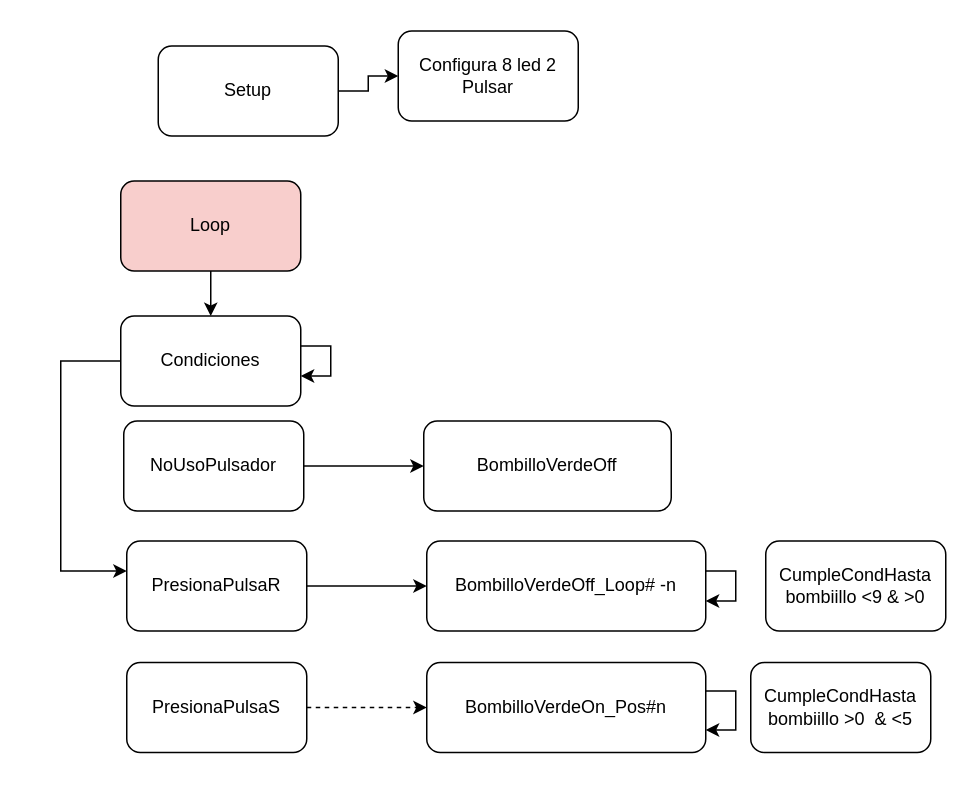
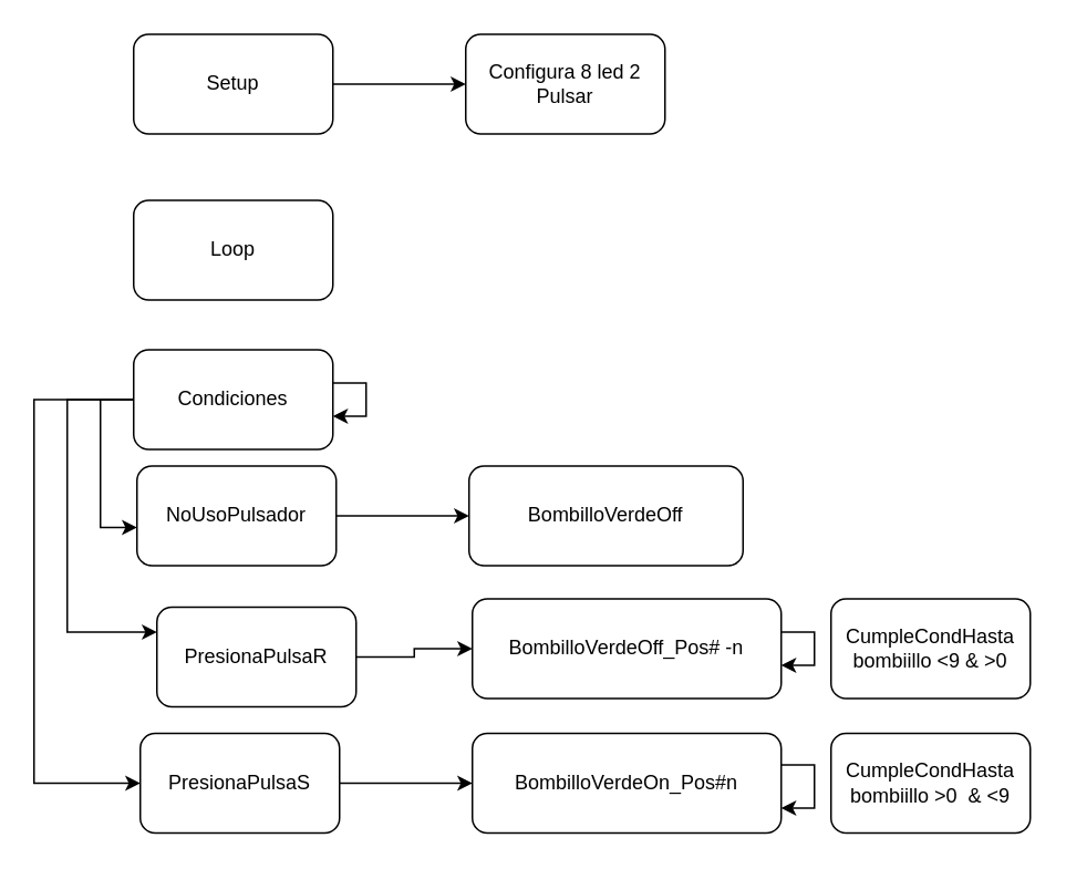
  <mxCell id="0" />
  <mxCell id="1" parent="0" />
  <mxCell id="2" value="BombilloVerdeOff" style="rounded=1;whiteSpace=wrap;html=1;" parent="1" vertex="1"><mxGeometry x="282" y="280" width="165" height="60" as="geometry" /></mxCell>
- <mxCell id="3" style="edgeStyle=orthogonalEdgeStyle;rounded=0;orthogonalLoop=1;jettySize=auto;html=1;" parent="1" source="4" target="15" edge="1"><mxGeometry relative="1" as="geometry" /></mxCell>
- <mxCell id="4" value="Loop" style="rounded=1;whiteSpace=wrap;html=1;fillColor=#f8cecc;" parent="1" vertex="1"><mxGeometry x="80" y="120" width="120" height="60" as="geometry" /></mxCell>
+ <mxCell id="4" value="Loop" style="rounded=1;whiteSpace=wrap;html=1;" parent="1" vertex="1"><mxGeometry x="80" y="120" width="120" height="60" as="geometry" /></mxCell>
  <mxCell id="5" value="" style="edgeStyle=orthogonalEdgeStyle;rounded=0;orthogonalLoop=1;jettySize=auto;html=1;" parent="1" source="6" target="7" edge="1"><mxGeometry relative="1" as="geometry" /></mxCell>
- <mxCell id="6" value="Setup" style="rounded=1;whiteSpace=wrap;html=1;" parent="1" vertex="1"><mxGeometry x="105" y="30" width="120" height="60" as="geometry" /></mxCell>
- <mxCell id="7" value="Configura 8 led 2 Pulsar" style="whiteSpace=wrap;html=1;rounded=1;" parent="1" vertex="1"><mxGeometry x="265" y="20" width="120" height="60" as="geometry" /></mxCell>
+ <mxCell id="6" value="Setup" style="rounded=1;whiteSpace=wrap;html=1;" parent="1" vertex="1"><mxGeometry x="80" y="20" width="120" height="60" as="geometry" /></mxCell>
+ <mxCell id="7" value="Configura 8 led 2 Pulsar" style="whiteSpace=wrap;html=1;rounded=1;" parent="1" vertex="1"><mxGeometry x="280" y="20" width="120" height="60" as="geometry" /></mxCell>
  <mxCell id="8" style="edgeStyle=orthogonalEdgeStyle;rounded=0;orthogonalLoop=1;jettySize=auto;html=1;entryX=0;entryY=0.5;entryDx=0;entryDy=0;" parent="1" source="9" target="10" edge="1"><mxGeometry relative="1" as="geometry" /></mxCell>
- <mxCell id="9" value="PresionaPulsaR" style="whiteSpace=wrap;html=1;rounded=1;" parent="1" vertex="1"><mxGeometry x="84" y="360" width="120" height="60" as="geometry" /></mxCell>
- <mxCell id="10" value="BombilloVerdeOff_Loop# -n" style="whiteSpace=wrap;html=1;rounded=1;" parent="1" vertex="1"><mxGeometry x="284" y="360" width="186" height="60" as="geometry" /></mxCell>
+ <mxCell id="9" value="PresionaPulsaR" style="whiteSpace=wrap;html=1;rounded=1;" parent="1" vertex="1"><mxGeometry x="94" y="365" width="120" height="60" as="geometry" /></mxCell>
+ <mxCell id="10" value="BombilloVerdeOff_Pos# -n" style="whiteSpace=wrap;html=1;rounded=1;" parent="1" vertex="1"><mxGeometry x="284" y="360" width="186" height="60" as="geometry" /></mxCell>
+ <mxCell id="11" style="edgeStyle=orthogonalEdgeStyle;rounded=0;orthogonalLoop=1;jettySize=auto;html=1;entryX=0;entryY=0.617;entryDx=0;entryDy=0;entryPerimeter=0;" parent="1" source="15" target="17" edge="1"><mxGeometry relative="1" as="geometry"><Array as="points"><mxPoint x="60" y="240" /><mxPoint x="60" y="317" /></Array></mxGeometry></mxCell>
  <mxCell id="12" style="edgeStyle=orthogonalEdgeStyle;rounded=0;orthogonalLoop=1;jettySize=auto;html=1;" parent="1" source="15" target="9" edge="1"><mxGeometry relative="1" as="geometry"><Array as="points"><mxPoint x="40" y="240" /><mxPoint x="40" y="380" /></Array></mxGeometry></mxCell>
  <mxCell id="13" style="edgeStyle=orthogonalEdgeStyle;rounded=0;orthogonalLoop=1;jettySize=auto;html=1;" parent="1" source="15" target="15" edge="1"><mxGeometry relative="1" as="geometry"><mxPoint x="621" y="550" as="targetPoint" /></mxGeometry></mxCell>
+ <mxCell id="14" style="edgeStyle=orthogonalEdgeStyle;rounded=0;orthogonalLoop=1;jettySize=auto;html=1;entryX=0;entryY=0.5;entryDx=0;entryDy=0;" parent="1" source="15" target="19" edge="1"><mxGeometry relative="1" as="geometry"><Array as="points"><mxPoint x="20" y="240" /><mxPoint x="20" y="471" /></Array></mxGeometry></mxCell>
  <mxCell id="15" value="Condiciones" style="whiteSpace=wrap;html=1;rounded=1;" parent="1" vertex="1"><mxGeometry x="80" y="210" width="120" height="60" as="geometry" /></mxCell>
  <mxCell id="16" style="edgeStyle=orthogonalEdgeStyle;rounded=0;orthogonalLoop=1;jettySize=auto;html=1;" parent="1" source="17" target="2" edge="1"><mxGeometry relative="1" as="geometry" /></mxCell>
  <mxCell id="17" value="NoUsoPulsador" style="whiteSpace=wrap;html=1;rounded=1;" parent="1" vertex="1"><mxGeometry x="82" y="280" width="120" height="60" as="geometry" /></mxCell>
- <mxCell id="18" style="edgeStyle=orthogonalEdgeStyle;rounded=0;orthogonalLoop=1;jettySize=auto;html=1;entryX=0;entryY=0.5;entryDx=0;entryDy=0;dashed=1;" parent="1" source="19" target="21" edge="1"><mxGeometry relative="1" as="geometry" /></mxCell>
+ <mxCell id="18" style="edgeStyle=orthogonalEdgeStyle;rounded=0;orthogonalLoop=1;jettySize=auto;html=1;entryX=0;entryY=0.5;entryDx=0;entryDy=0;" parent="1" source="19" target="21" edge="1"><mxGeometry relative="1" as="geometry" /></mxCell>
  <mxCell id="19" value="PresionaPulsaS" style="whiteSpace=wrap;html=1;rounded=1;" parent="1" vertex="1"><mxGeometry x="84" y="441" width="120" height="60" as="geometry" /></mxCell>
  <mxCell id="20" style="edgeStyle=orthogonalEdgeStyle;rounded=0;orthogonalLoop=1;jettySize=auto;html=1;entryX=1;entryY=0.75;entryDx=0;entryDy=0;" edge="1" parent="1" source="21" target="21"><mxGeometry relative="1" as="geometry"><mxPoint x="480" y="480" as="targetPoint" /><Array as="points"><mxPoint x="490" y="460" /><mxPoint x="490" y="486" /></Array></mxGeometry></mxCell>
  <mxCell id="21" value="BombilloVerdeOn_Pos#n" style="whiteSpace=wrap;html=1;rounded=1;" parent="1" vertex="1"><mxGeometry x="284" y="441" width="186" height="60" as="geometry" /></mxCell>
  <mxCell id="22" style="edgeStyle=orthogonalEdgeStyle;rounded=0;orthogonalLoop=1;jettySize=auto;html=1;" edge="1" parent="1" source="10" target="10"><mxGeometry relative="1" as="geometry" /></mxCell>
- <mxCell id="23" value="CumpleCondHasta bombiillo &amp;gt;0 &amp;nbsp;&amp;amp; &amp;lt;5" style="whiteSpace=wrap;html=1;rounded=1;" vertex="1" parent="1"><mxGeometry x="500" y="441" width="120" height="60" as="geometry" /></mxCell>
- <mxCell id="24" value="CumpleCondHasta bombiillo &amp;lt;9 &amp;amp; &amp;gt;0" style="whiteSpace=wrap;html=1;rounded=1;" vertex="1" parent="1"><mxGeometry x="510" y="360" width="120" height="60" as="geometry" /></mxCell>
+ <mxCell id="23" value="CumpleCondHasta bombiillo &amp;gt;0 &amp;nbsp;&amp;amp; &amp;lt;9" style="whiteSpace=wrap;html=1;rounded=1;" vertex="1" parent="1"><mxGeometry x="500" y="441" width="120" height="60" as="geometry" /></mxCell>
+ <mxCell id="24" value="CumpleCondHasta bombiillo &amp;lt;9 &amp;amp; &amp;gt;0" style="whiteSpace=wrap;html=1;rounded=1;" vertex="1" parent="1"><mxGeometry x="500" y="360" width="120" height="60" as="geometry" /></mxCell>
